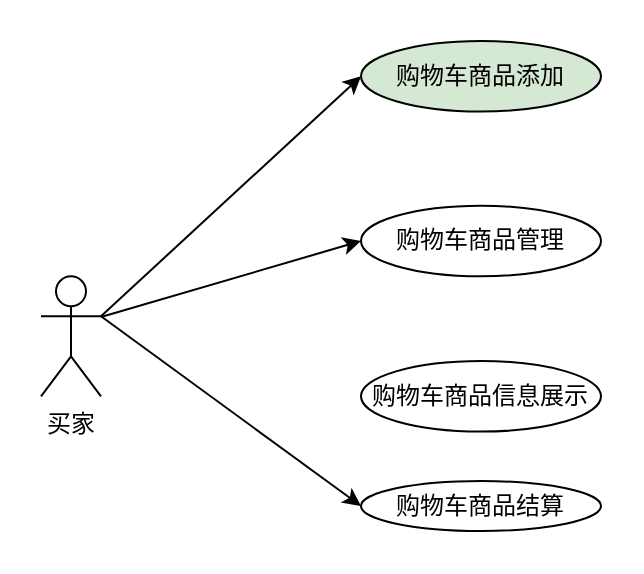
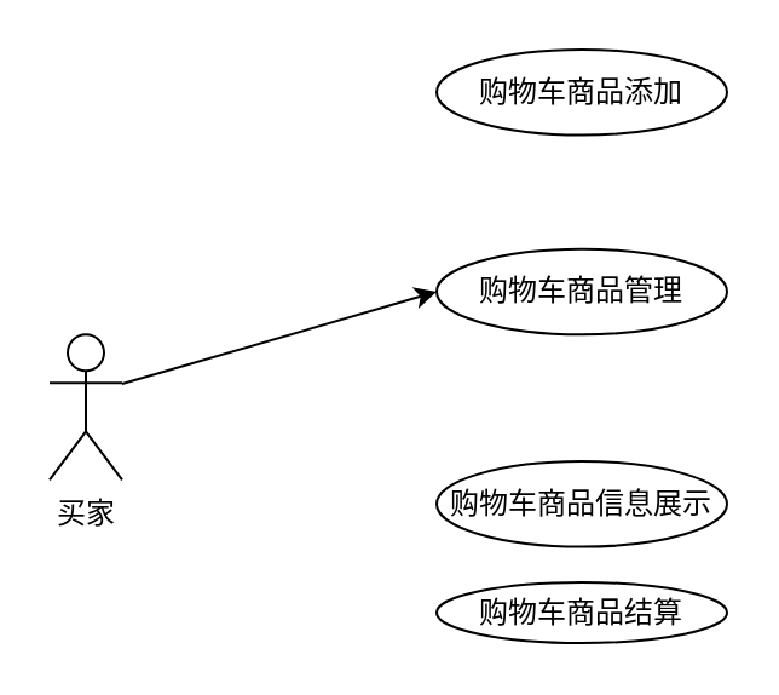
  <mxCell id="0" />
  <mxCell id="1" parent="0" />
- <mxCell id="2" style="rounded=0;orthogonalLoop=1;jettySize=auto;html=1;exitX=1;exitY=0.333;exitDx=0;exitDy=0;exitPerimeter=0;entryX=0;entryY=0.5;entryDx=0;entryDy=0;" parent="1" source="5" target="6" edge="1"><mxGeometry relative="1" as="geometry" /></mxCell>
  <mxCell id="3" style="rounded=0;orthogonalLoop=1;jettySize=auto;html=1;entryX=0;entryY=0.5;entryDx=0;entryDy=0;" parent="1" target="7" edge="1"><mxGeometry relative="1" as="geometry"><mxPoint x="50" y="158" as="sourcePoint" /></mxGeometry></mxCell>
- <mxCell id="4" style="rounded=0;orthogonalLoop=1;jettySize=auto;html=1;exitX=1;exitY=0.333;exitDx=0;exitDy=0;exitPerimeter=0;entryX=0;entryY=0.5;entryDx=0;entryDy=0;" edge="1" parent="1" source="5" target="9"><mxGeometry relative="1" as="geometry" /></mxCell>
  <mxCell id="5" value="买家" style="shape=umlActor;verticalLabelPosition=bottom;verticalAlign=top;html=1;outlineConnect=0;" parent="1" vertex="1"><mxGeometry x="20" y="137.64" width="30" height="60" as="geometry" /></mxCell>
- <mxCell id="6" value="购物车商品添加" style="ellipse;whiteSpace=wrap;html=1;container=0;fillColor=#d5e8d4;" parent="1" vertex="1"><mxGeometry x="180" y="20" width="120" height="35.29" as="geometry" /></mxCell>
+ <mxCell id="6" value="购物车商品添加" style="ellipse;whiteSpace=wrap;html=1;container=0;" parent="1" vertex="1"><mxGeometry x="180" y="20" width="120" height="35.29" as="geometry" /></mxCell>
  <mxCell id="7" value="购物车商品管理" style="ellipse;whiteSpace=wrap;html=1;container=0;" parent="1" vertex="1"><mxGeometry x="180" y="102.35" width="120" height="35.29" as="geometry" /></mxCell>
- <mxCell id="8" value="购物车商品信息展示" style="ellipse;whiteSpace=wrap;html=1;container=0;" parent="1" vertex="1"><mxGeometry x="180" y="180" width="120" height="35.29" as="geometry" /></mxCell>
+ <mxCell id="8" value="购物车商品信息展示" style="ellipse;whiteSpace=wrap;html=1;container=0;" parent="1" vertex="1"><mxGeometry x="180" y="190" width="120" height="35.29" as="geometry" /></mxCell>
  <mxCell id="9" value="购物车商品结算" style="ellipse;whiteSpace=wrap;html=1;container=0;" vertex="1" parent="1"><mxGeometry x="180" y="240" width="120" height="25" as="geometry" /></mxCell>
